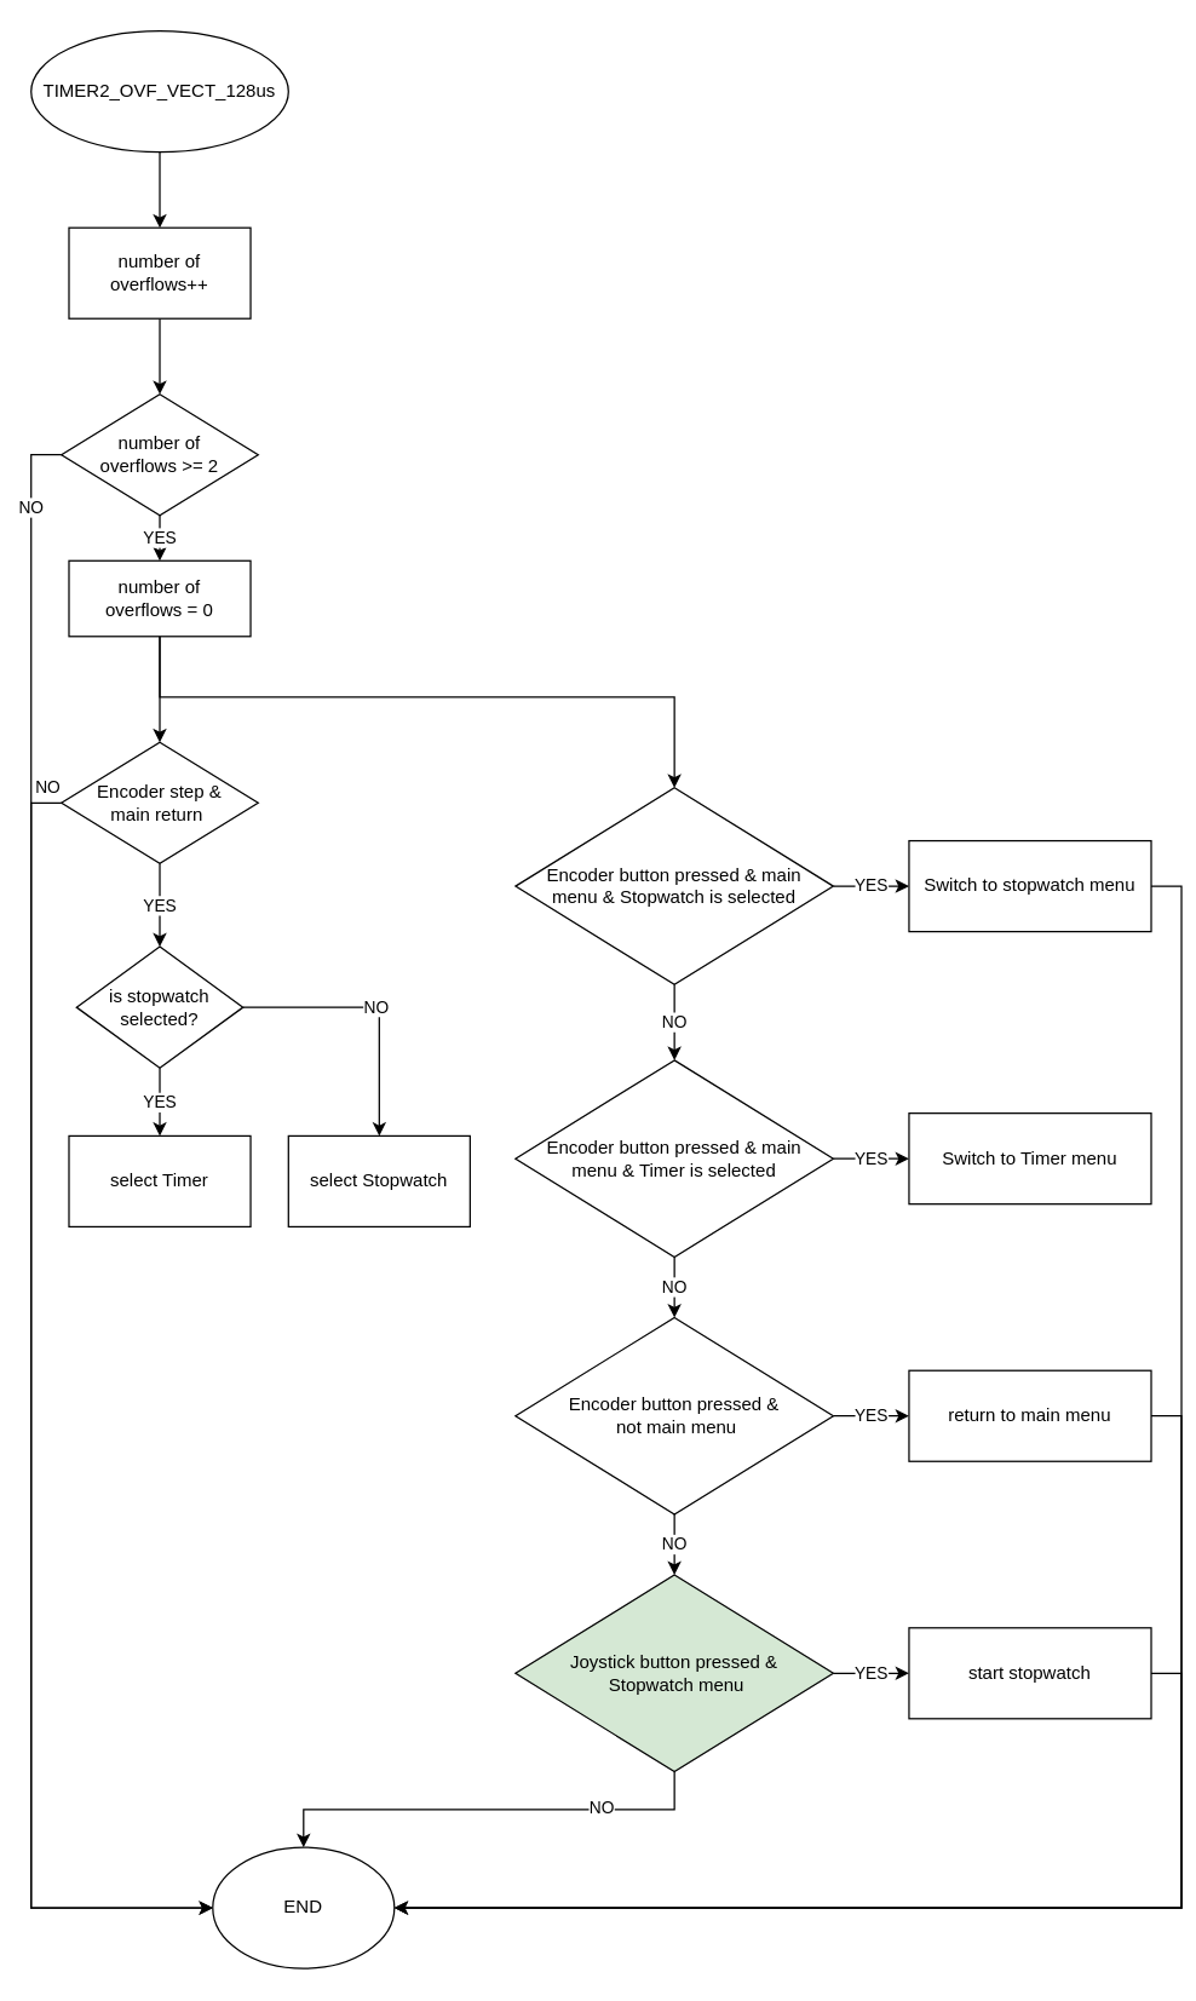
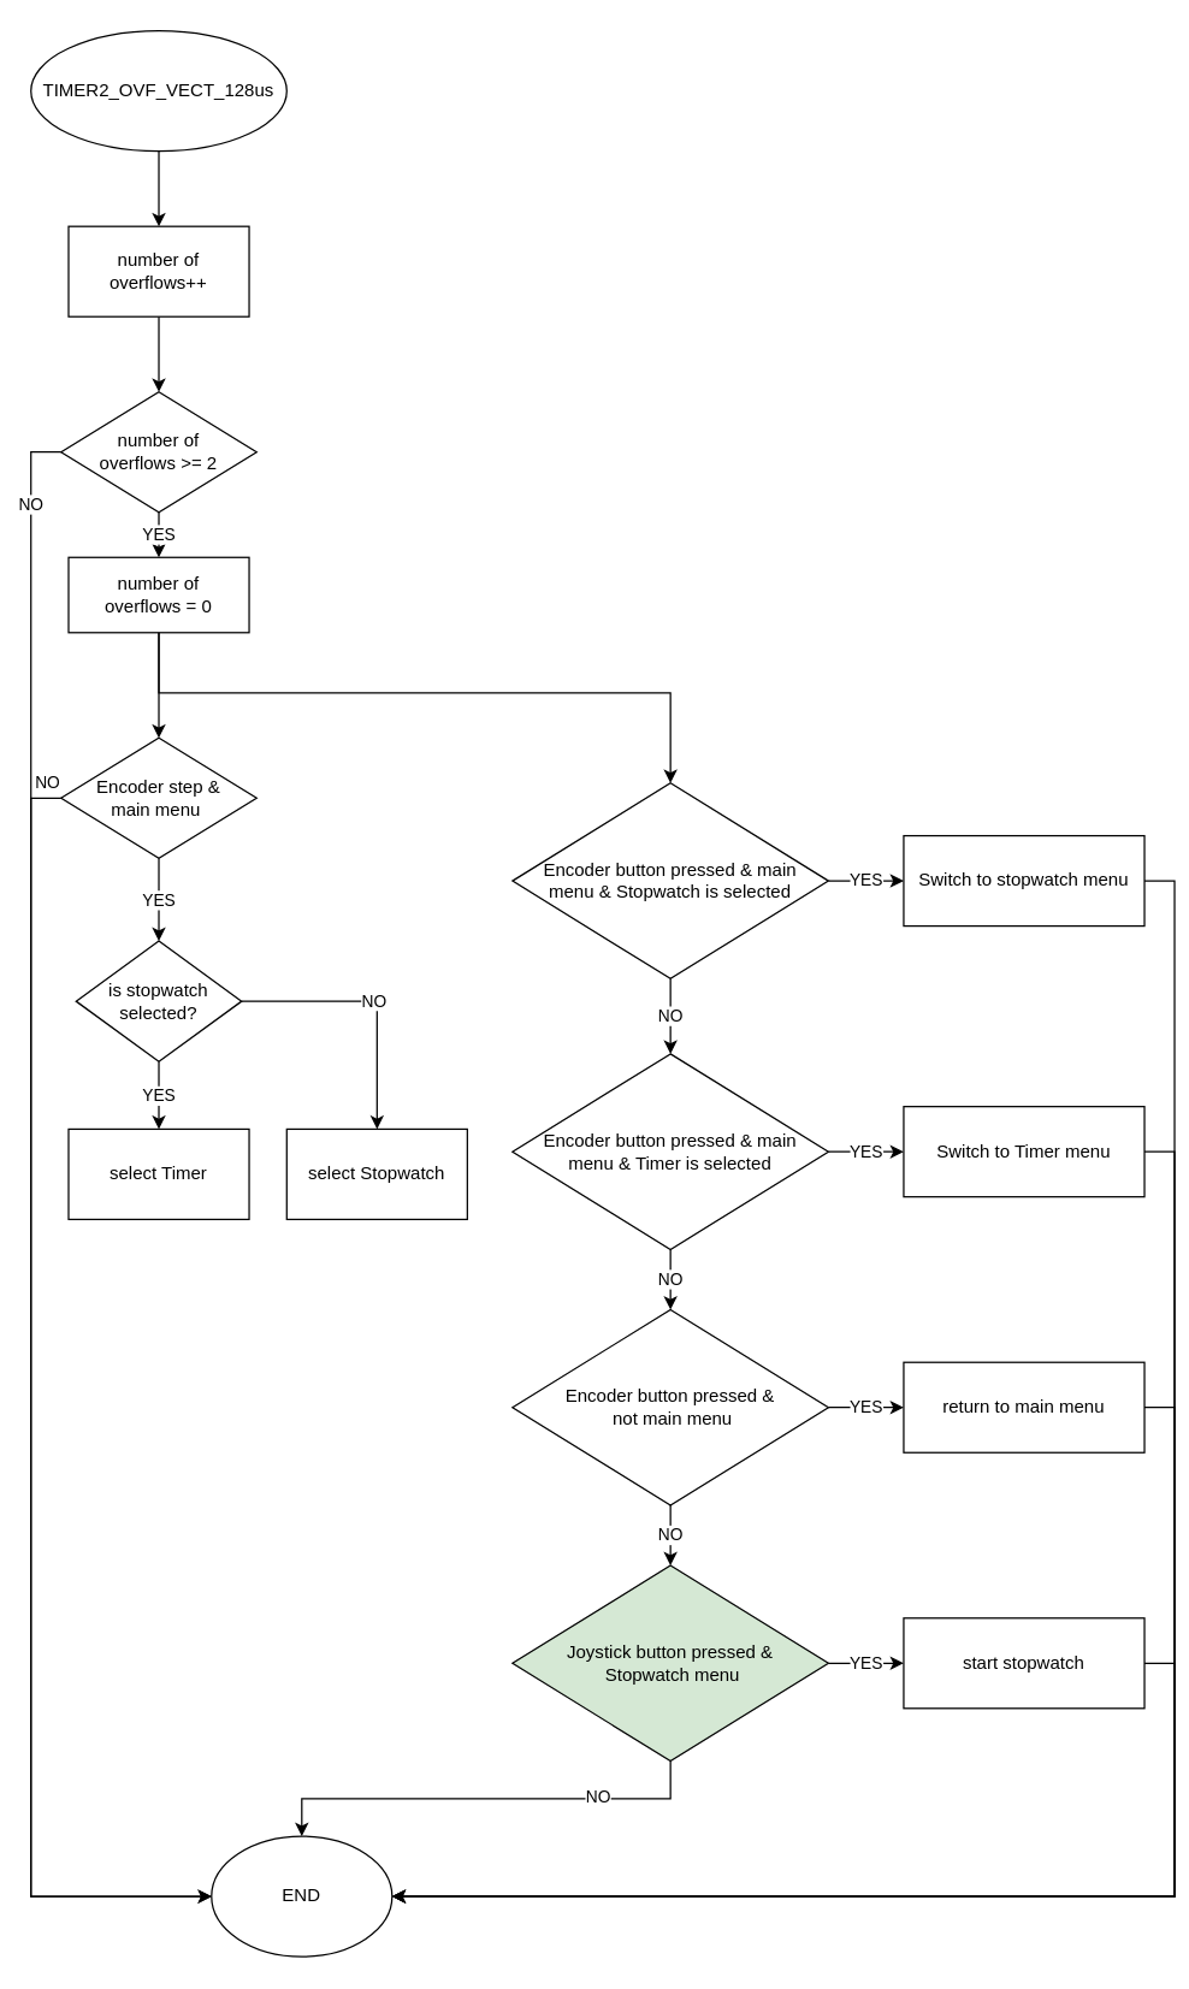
  <mxCell id="0" />
  <mxCell id="1" parent="0" />
  <mxCell id="2" style="edgeStyle=orthogonalEdgeStyle;rounded=0;orthogonalLoop=1;jettySize=auto;html=1;exitX=0.5;exitY=1;exitDx=0;exitDy=0;" edge="1" parent="1" source="3" target="5"><mxGeometry relative="1" as="geometry" /></mxCell>
  <mxCell id="3" value="TIMER2_OVF_VECT_128us" style="ellipse;whiteSpace=wrap;html=1;" vertex="1" parent="1"><mxGeometry x="20" y="20" width="170" height="80" as="geometry" /></mxCell>
  <mxCell id="4" style="edgeStyle=orthogonalEdgeStyle;rounded=0;orthogonalLoop=1;jettySize=auto;html=1;exitX=0.5;exitY=1;exitDx=0;exitDy=0;" edge="1" parent="1" source="5" target="8"><mxGeometry relative="1" as="geometry" /></mxCell>
  <mxCell id="5" value="number of overflows++" style="rounded=0;whiteSpace=wrap;html=1;" vertex="1" parent="1"><mxGeometry x="45" y="150" width="120" height="60" as="geometry" /></mxCell>
  <mxCell id="6" value="NO" style="edgeStyle=orthogonalEdgeStyle;rounded=0;orthogonalLoop=1;jettySize=auto;html=1;exitX=0;exitY=0.5;exitDx=0;exitDy=0;entryX=0;entryY=0.5;entryDx=0;entryDy=0;" edge="1" parent="1" source="8" target="38"><mxGeometry x="-0.9" relative="1" as="geometry"><mxPoint as="offset" /></mxGeometry></mxCell>
  <mxCell id="7" value="YES" style="edgeStyle=orthogonalEdgeStyle;rounded=0;orthogonalLoop=1;jettySize=auto;html=1;exitX=0.5;exitY=1;exitDx=0;exitDy=0;" edge="1" parent="1" source="8" target="41"><mxGeometry relative="1" as="geometry" /></mxCell>
  <mxCell id="8" value="number of &lt;br&gt;overflows &amp;gt;= 2" style="rhombus;whiteSpace=wrap;html=1;" vertex="1" parent="1"><mxGeometry x="40" y="260" width="130" height="80" as="geometry" /></mxCell>
  <mxCell id="9" value="YES" style="edgeStyle=orthogonalEdgeStyle;rounded=0;orthogonalLoop=1;jettySize=auto;html=1;exitX=0.5;exitY=1;exitDx=0;exitDy=0;" edge="1" parent="1" source="11" target="14"><mxGeometry relative="1" as="geometry" /></mxCell>
  <mxCell id="10" value="NO" style="edgeStyle=orthogonalEdgeStyle;rounded=0;orthogonalLoop=1;jettySize=auto;html=1;exitX=0;exitY=0.5;exitDx=0;exitDy=0;entryX=0;entryY=0.5;entryDx=0;entryDy=0;" edge="1" parent="1" source="11" target="38"><mxGeometry x="-0.979" y="-10" relative="1" as="geometry"><mxPoint as="offset" /></mxGeometry></mxCell>
- <mxCell id="11" value="Encoder step &amp;amp;&lt;br&gt;main return&amp;nbsp;" style="rhombus;whiteSpace=wrap;html=1;" vertex="1" parent="1"><mxGeometry x="40" y="490" width="130" height="80" as="geometry" /></mxCell>
+ <mxCell id="11" value="Encoder step &amp;amp;&lt;br&gt;main menu&amp;nbsp;" style="rhombus;whiteSpace=wrap;html=1;" vertex="1" parent="1"><mxGeometry x="40" y="490" width="130" height="80" as="geometry" /></mxCell>
  <mxCell id="12" value="YES" style="edgeStyle=orthogonalEdgeStyle;rounded=0;orthogonalLoop=1;jettySize=auto;html=1;exitX=0.5;exitY=1;exitDx=0;exitDy=0;" edge="1" parent="1" source="14" target="15"><mxGeometry relative="1" as="geometry" /></mxCell>
  <mxCell id="13" value="NO" style="edgeStyle=orthogonalEdgeStyle;rounded=0;orthogonalLoop=1;jettySize=auto;html=1;exitX=1;exitY=0.5;exitDx=0;exitDy=0;" edge="1" parent="1" source="14" target="16"><mxGeometry relative="1" as="geometry" /></mxCell>
  <mxCell id="14" value="is stopwatch selected?" style="rhombus;whiteSpace=wrap;html=1;" vertex="1" parent="1"><mxGeometry x="50" y="625" width="110" height="80" as="geometry" /></mxCell>
  <mxCell id="15" value="select Timer" style="rounded=0;whiteSpace=wrap;html=1;" vertex="1" parent="1"><mxGeometry x="45" y="750" width="120" height="60" as="geometry" /></mxCell>
  <mxCell id="16" value="select Stopwatch" style="rounded=0;whiteSpace=wrap;html=1;" vertex="1" parent="1"><mxGeometry x="190" y="750" width="120" height="60" as="geometry" /></mxCell>
  <mxCell id="17" value="NO" style="edgeStyle=orthogonalEdgeStyle;rounded=0;orthogonalLoop=1;jettySize=auto;html=1;exitX=0.5;exitY=1;exitDx=0;exitDy=0;" edge="1" parent="1" source="19" target="24"><mxGeometry relative="1" as="geometry" /></mxCell>
  <mxCell id="18" value="YES" style="edgeStyle=orthogonalEdgeStyle;rounded=0;orthogonalLoop=1;jettySize=auto;html=1;exitX=1;exitY=0.5;exitDx=0;exitDy=0;" edge="1" parent="1" source="19" target="21"><mxGeometry relative="1" as="geometry" /></mxCell>
  <mxCell id="19" value="Encoder button pressed &amp;amp; main &lt;br&gt;menu &amp;amp; Stopwatch is selected" style="rhombus;whiteSpace=wrap;html=1;" vertex="1" parent="1"><mxGeometry x="340" y="520" width="210" height="130" as="geometry" /></mxCell>
  <mxCell id="20" style="edgeStyle=orthogonalEdgeStyle;rounded=0;orthogonalLoop=1;jettySize=auto;html=1;exitX=1;exitY=0.5;exitDx=0;exitDy=0;entryX=1;entryY=0.5;entryDx=0;entryDy=0;" edge="1" parent="1" source="21" target="38"><mxGeometry relative="1" as="geometry" /></mxCell>
  <mxCell id="21" value="Switch to stopwatch menu" style="rounded=0;whiteSpace=wrap;html=1;" vertex="1" parent="1"><mxGeometry x="600" y="555" width="160" height="60" as="geometry" /></mxCell>
  <mxCell id="22" value="NO" style="edgeStyle=orthogonalEdgeStyle;rounded=0;orthogonalLoop=1;jettySize=auto;html=1;exitX=0.5;exitY=1;exitDx=0;exitDy=0;" edge="1" parent="1" source="24" target="29"><mxGeometry relative="1" as="geometry" /></mxCell>
  <mxCell id="23" value="YES" style="edgeStyle=orthogonalEdgeStyle;rounded=0;orthogonalLoop=1;jettySize=auto;html=1;exitX=1;exitY=0.5;exitDx=0;exitDy=0;" edge="1" parent="1" source="24" target="26"><mxGeometry relative="1" as="geometry" /></mxCell>
  <mxCell id="24" value="Encoder button pressed &amp;amp; main &lt;br&gt;menu &amp;amp; Timer is selected" style="rhombus;whiteSpace=wrap;html=1;" vertex="1" parent="1"><mxGeometry x="340" y="700" width="210" height="130" as="geometry" /></mxCell>
+ <mxCell id="25" style="edgeStyle=orthogonalEdgeStyle;rounded=0;orthogonalLoop=1;jettySize=auto;html=1;exitX=1;exitY=0.5;exitDx=0;exitDy=0;entryX=1;entryY=0.5;entryDx=0;entryDy=0;" edge="1" parent="1" source="26" target="38"><mxGeometry relative="1" as="geometry" /></mxCell>
  <mxCell id="26" value="Switch to Timer menu" style="rounded=0;whiteSpace=wrap;html=1;" vertex="1" parent="1"><mxGeometry x="600" y="735" width="160" height="60" as="geometry" /></mxCell>
  <mxCell id="27" value="NO" style="edgeStyle=orthogonalEdgeStyle;rounded=0;orthogonalLoop=1;jettySize=auto;html=1;exitX=0.5;exitY=1;exitDx=0;exitDy=0;" edge="1" parent="1" source="29" target="35"><mxGeometry relative="1" as="geometry" /></mxCell>
  <mxCell id="28" value="YES" style="edgeStyle=orthogonalEdgeStyle;rounded=0;orthogonalLoop=1;jettySize=auto;html=1;exitX=1;exitY=0.5;exitDx=0;exitDy=0;" edge="1" parent="1" source="29" target="31"><mxGeometry relative="1" as="geometry" /></mxCell>
  <mxCell id="29" value="Encoder button pressed &amp;amp;&lt;br&gt;&amp;nbsp;not main menu" style="rhombus;whiteSpace=wrap;html=1;" vertex="1" parent="1"><mxGeometry x="340" y="870" width="210" height="130" as="geometry" /></mxCell>
  <mxCell id="30" style="edgeStyle=orthogonalEdgeStyle;rounded=0;orthogonalLoop=1;jettySize=auto;html=1;exitX=1;exitY=0.5;exitDx=0;exitDy=0;entryX=1;entryY=0.5;entryDx=0;entryDy=0;" edge="1" parent="1" source="31" target="38"><mxGeometry relative="1" as="geometry" /></mxCell>
  <mxCell id="31" value="return to main menu" style="rounded=0;whiteSpace=wrap;html=1;" vertex="1" parent="1"><mxGeometry x="600" y="905" width="160" height="60" as="geometry" /></mxCell>
  <mxCell id="32" style="edgeStyle=orthogonalEdgeStyle;rounded=0;orthogonalLoop=1;jettySize=auto;html=1;exitX=0.5;exitY=1;exitDx=0;exitDy=0;" edge="1" parent="1" source="35" target="38"><mxGeometry relative="1" as="geometry" /></mxCell>
  <mxCell id="33" value="NO" style="edgeLabel;html=1;align=center;verticalAlign=middle;resizable=0;points=[];" vertex="1" connectable="0" parent="32"><mxGeometry x="-0.501" y="-2" relative="1" as="geometry"><mxPoint as="offset" /></mxGeometry></mxCell>
  <mxCell id="34" value="YES" style="edgeStyle=orthogonalEdgeStyle;rounded=0;orthogonalLoop=1;jettySize=auto;html=1;exitX=1;exitY=0.5;exitDx=0;exitDy=0;" edge="1" parent="1" source="35" target="37"><mxGeometry relative="1" as="geometry" /></mxCell>
  <mxCell id="35" value="Joystick button pressed &amp;amp;&lt;br&gt;&amp;nbsp;Stopwatch menu" style="rhombus;whiteSpace=wrap;html=1;fillColor=#d5e8d4;" vertex="1" parent="1"><mxGeometry x="340" y="1040" width="210" height="130" as="geometry" /></mxCell>
  <mxCell id="36" style="edgeStyle=orthogonalEdgeStyle;rounded=0;orthogonalLoop=1;jettySize=auto;html=1;exitX=1;exitY=0.5;exitDx=0;exitDy=0;entryX=1;entryY=0.5;entryDx=0;entryDy=0;endArrow=open;" edge="1" parent="1" source="37" target="38"><mxGeometry relative="1" as="geometry" /></mxCell>
  <mxCell id="37" value="start stopwatch" style="rounded=0;whiteSpace=wrap;html=1;" vertex="1" parent="1"><mxGeometry x="600" y="1075" width="160" height="60" as="geometry" /></mxCell>
  <mxCell id="38" value="END" style="ellipse;whiteSpace=wrap;html=1;" vertex="1" parent="1"><mxGeometry x="140" y="1220" width="120" height="80" as="geometry" /></mxCell>
  <mxCell id="39" style="edgeStyle=orthogonalEdgeStyle;rounded=0;orthogonalLoop=1;jettySize=auto;html=1;exitX=0.5;exitY=1;exitDx=0;exitDy=0;" edge="1" parent="1" source="41" target="11"><mxGeometry relative="1" as="geometry" /></mxCell>
  <mxCell id="40" style="edgeStyle=orthogonalEdgeStyle;rounded=0;orthogonalLoop=1;jettySize=auto;html=1;exitX=0.5;exitY=1;exitDx=0;exitDy=0;" edge="1" parent="1" source="41" target="19"><mxGeometry relative="1" as="geometry"><Array as="points"><mxPoint x="105" y="460" /><mxPoint x="445" y="460" /></Array></mxGeometry></mxCell>
  <mxCell id="41" value="number of &lt;br&gt;overflows = 0" style="rounded=0;whiteSpace=wrap;html=1;" vertex="1" parent="1"><mxGeometry x="45" y="370" width="120" height="50" as="geometry" /></mxCell>
